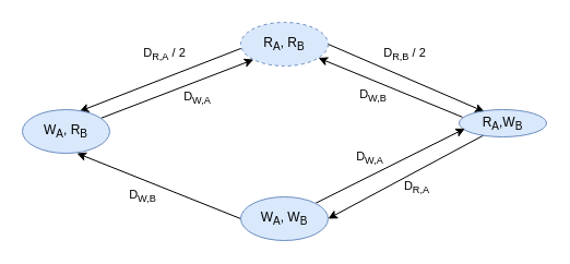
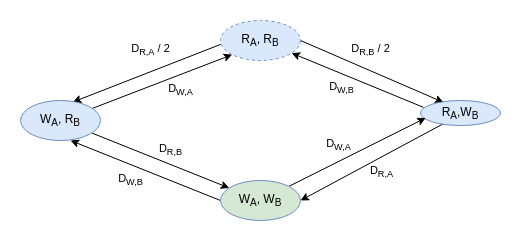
  <mxCell id="0" />
  <mxCell id="1" parent="0" />
  <mxCell id="2" value="D&lt;sub&gt;R,B&lt;/sub&gt; / 2" style="edgeStyle=none;rounded=0;orthogonalLoop=1;jettySize=auto;html=1;exitX=1;exitY=0.5;exitDx=0;exitDy=0;entryX=0.288;entryY=0.075;entryDx=0;entryDy=0;entryPerimeter=0;" parent="1" source="4" target="7" edge="1"><mxGeometry x="-0.129" y="19" relative="1" as="geometry"><mxPoint as="offset" /></mxGeometry></mxCell>
  <mxCell id="3" value="D&lt;sub&gt;R,A&lt;/sub&gt; / 2" style="edgeStyle=none;rounded=0;orthogonalLoop=1;jettySize=auto;html=1;entryX=0.654;entryY=0.039;entryDx=0;entryDy=0;entryPerimeter=0;exitX=0.004;exitY=0.596;exitDx=0;exitDy=0;exitPerimeter=0;" parent="1" source="4" target="10" edge="1"><mxGeometry x="-0.147" y="-20" relative="1" as="geometry"><mxPoint as="offset" /></mxGeometry></mxCell>
  <mxCell id="4" value="R&lt;sub&gt;A&lt;/sub&gt;, R&lt;sub&gt;B&lt;/sub&gt;" style="ellipse;whiteSpace=wrap;html=1;fillColor=#dae8fc;strokeColor=#6c8ebf;fontColor=default;dashed=1;" parent="1" vertex="1"><mxGeometry x="220" y="20" width="80" height="40" as="geometry" /></mxCell>
  <mxCell id="5" value="D&lt;sub&gt;W,B&lt;/sub&gt;" style="edgeStyle=none;rounded=0;orthogonalLoop=1;jettySize=auto;html=1;exitX=0.038;exitY=0.275;exitDx=0;exitDy=0;exitPerimeter=0;" parent="1" source="7" target="4" edge="1"><mxGeometry x="0.166" y="14" relative="1" as="geometry"><mxPoint as="offset" /></mxGeometry></mxCell>
  <mxCell id="6" value="D&lt;sub&gt;R,A&lt;/sub&gt;" style="edgeStyle=none;rounded=0;orthogonalLoop=1;jettySize=auto;html=1;entryX=1;entryY=0.5;entryDx=0;entryDy=0;exitX=0.282;exitY=0.936;exitDx=0;exitDy=0;exitPerimeter=0;" parent="1" source="7" target="13" edge="1"><mxGeometry x="-0.044" y="14" relative="1" as="geometry"><mxPoint as="offset" /></mxGeometry></mxCell>
  <mxCell id="7" value="R&lt;sub&gt;A&lt;/sub&gt;,W&lt;sub&gt;B&lt;/sub&gt;" style="ellipse;whiteSpace=wrap;html=1;fillColor=#dae8fc;strokeColor=#6c8ebf;fontColor=default;" parent="1" vertex="1"><mxGeometry x="420" y="100" width="80" height="25" as="geometry" /></mxCell>
  <mxCell id="8" value="D&lt;sub&gt;W,A&lt;/sub&gt;" style="edgeStyle=none;rounded=0;orthogonalLoop=1;jettySize=auto;html=1;entryX=0;entryY=1;entryDx=0;entryDy=0;" parent="1" source="10" target="4" edge="1"><mxGeometry x="0.184" y="-15" relative="1" as="geometry"><mxPoint as="offset" /></mxGeometry></mxCell>
+ <mxCell id="9" value="D&lt;sub&gt;R,B&lt;/sub&gt;" style="edgeStyle=none;rounded=0;orthogonalLoop=1;jettySize=auto;html=1;" parent="1" source="10" target="13" edge="1"><mxGeometry x="0.075" y="13" relative="1" as="geometry"><mxPoint as="offset" /></mxGeometry></mxCell>
  <mxCell id="10" value="W&lt;sub&gt;A&lt;/sub&gt;, R&lt;sub&gt;B&lt;/sub&gt;" style="ellipse;whiteSpace=wrap;html=1;fillColor=#dae8fc;strokeColor=#6c8ebf;fontColor=default;" parent="1" vertex="1"><mxGeometry x="20" y="100" width="80" height="40" as="geometry" /></mxCell>
  <mxCell id="11" value="D&lt;sub&gt;W,B&lt;/sub&gt;" style="edgeStyle=none;rounded=0;orthogonalLoop=1;jettySize=auto;html=1;exitX=0;exitY=0.5;exitDx=0;exitDy=0;" parent="1" source="13" edge="1"><mxGeometry x="0.126" y="15" relative="1" as="geometry"><mxPoint x="70" y="140" as="targetPoint" /><mxPoint as="offset" /></mxGeometry></mxCell>
  <mxCell id="12" value="D&lt;sub&gt;W,A&lt;/sub&gt;" style="edgeStyle=none;rounded=0;orthogonalLoop=1;jettySize=auto;html=1;entryX=0.066;entryY=0.695;entryDx=0;entryDy=0;entryPerimeter=0;" parent="1" source="13" target="7" edge="1"><mxGeometry x="-0.18" y="14" relative="1" as="geometry"><mxPoint as="offset" /></mxGeometry></mxCell>
- <mxCell id="13" value="W&lt;sub&gt;A&lt;/sub&gt;, W&lt;sub&gt;B&lt;/sub&gt;" style="ellipse;whiteSpace=wrap;html=1;fillColor=#dae8fc;strokeColor=#6c8ebf;fontColor=default;" parent="1" vertex="1"><mxGeometry x="220" y="180" width="80" height="40" as="geometry" /></mxCell>
+ <mxCell id="13" value="W&lt;sub&gt;A&lt;/sub&gt;, W&lt;sub&gt;B&lt;/sub&gt;" style="ellipse;whiteSpace=wrap;html=1;fillColor=#d5e8d4;strokeColor=#6c8ebf;fontColor=default;" parent="1" vertex="1"><mxGeometry x="220" y="180" width="80" height="40" as="geometry" /></mxCell>
